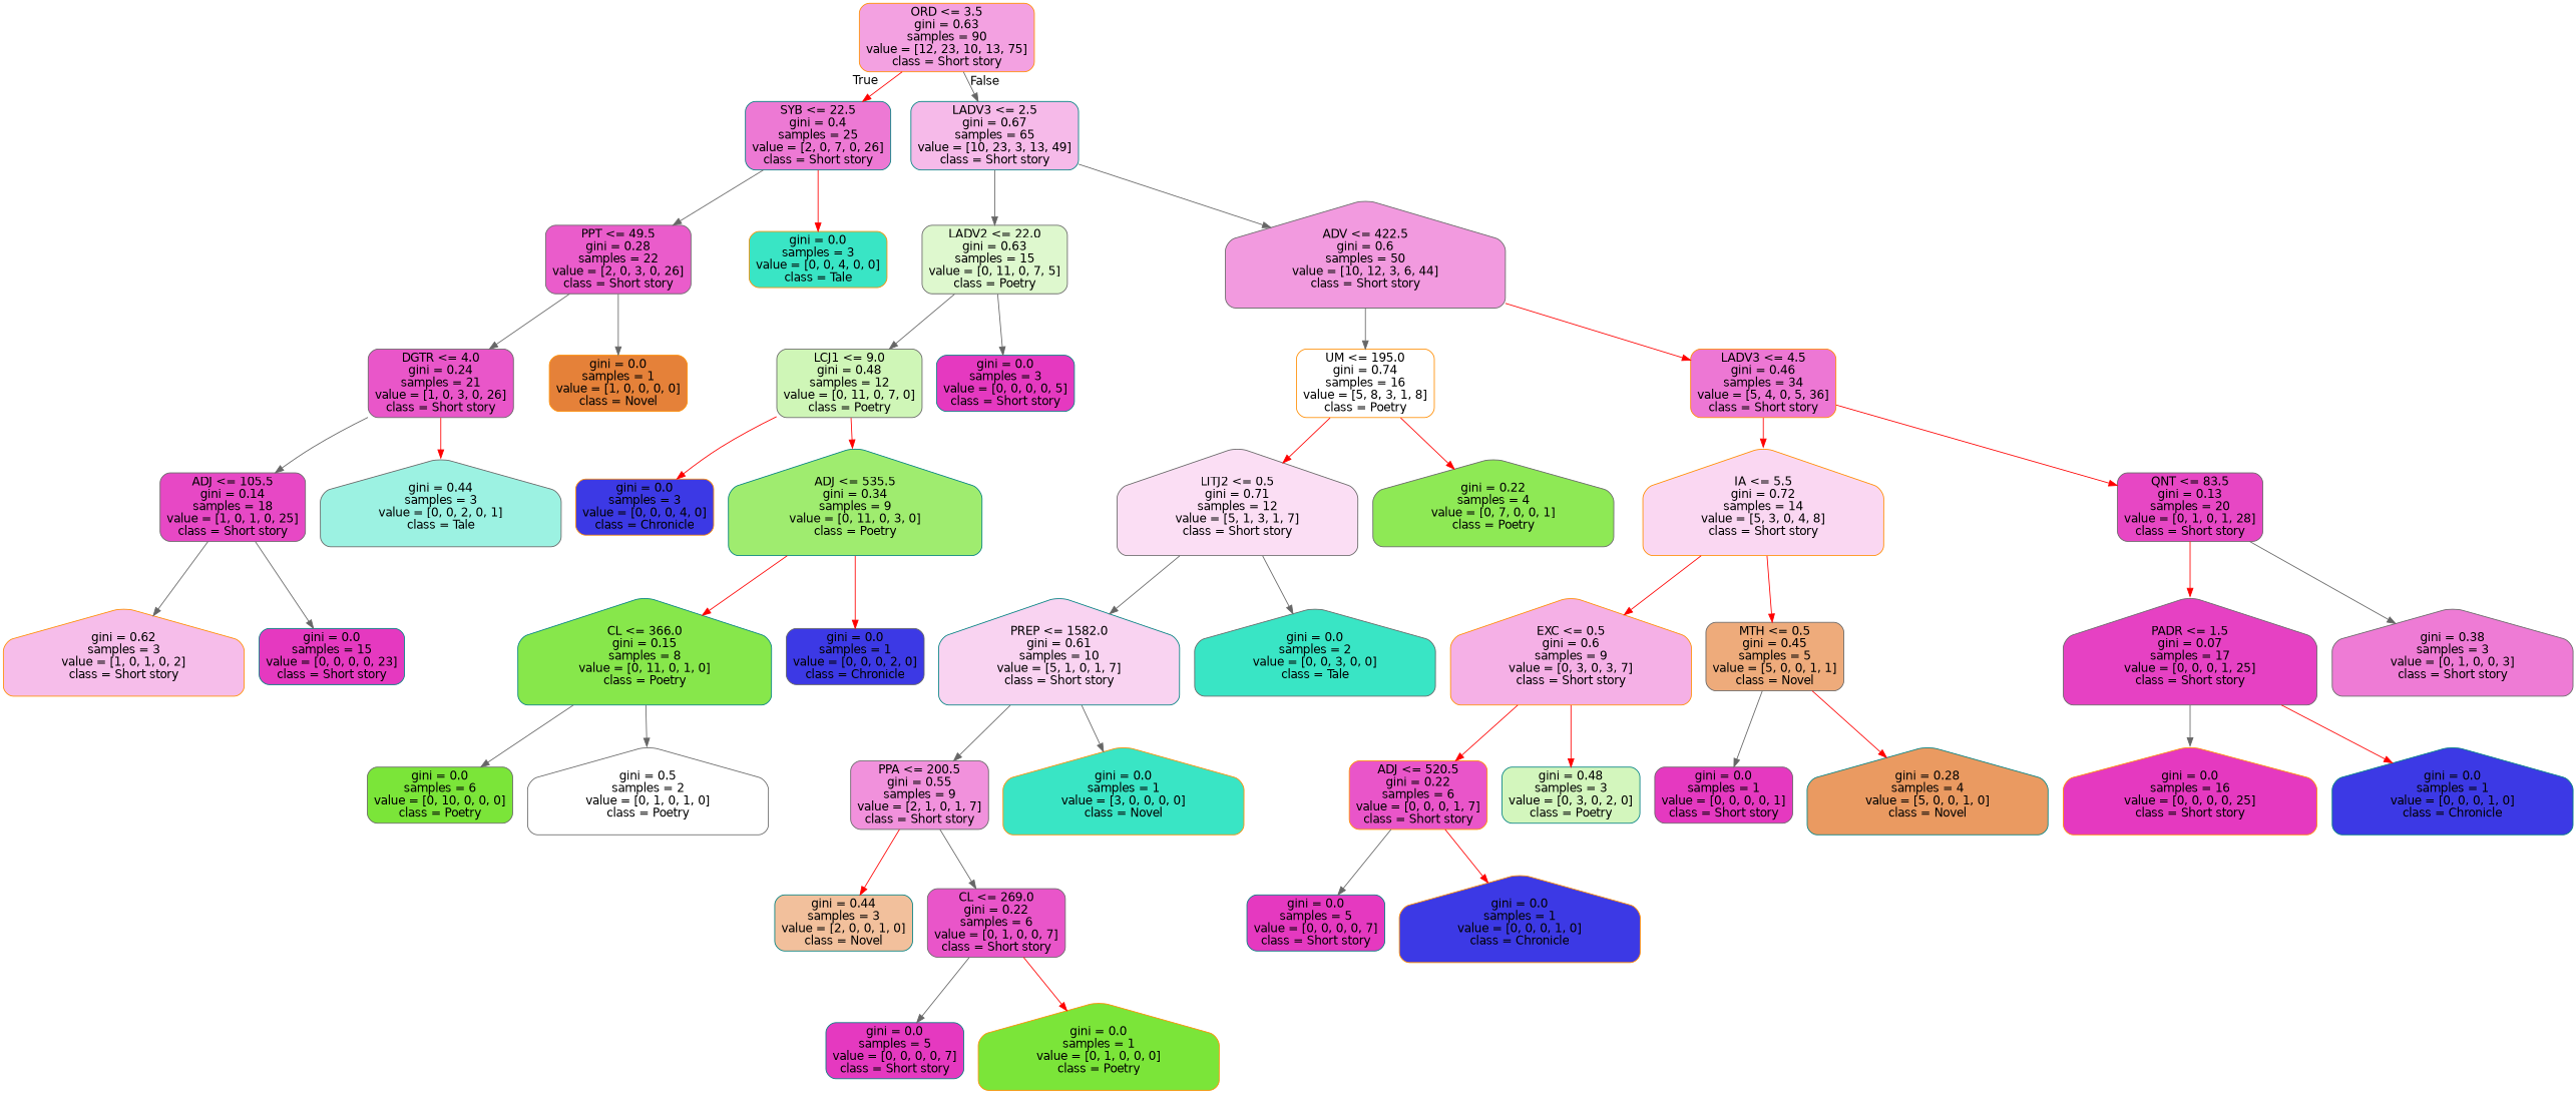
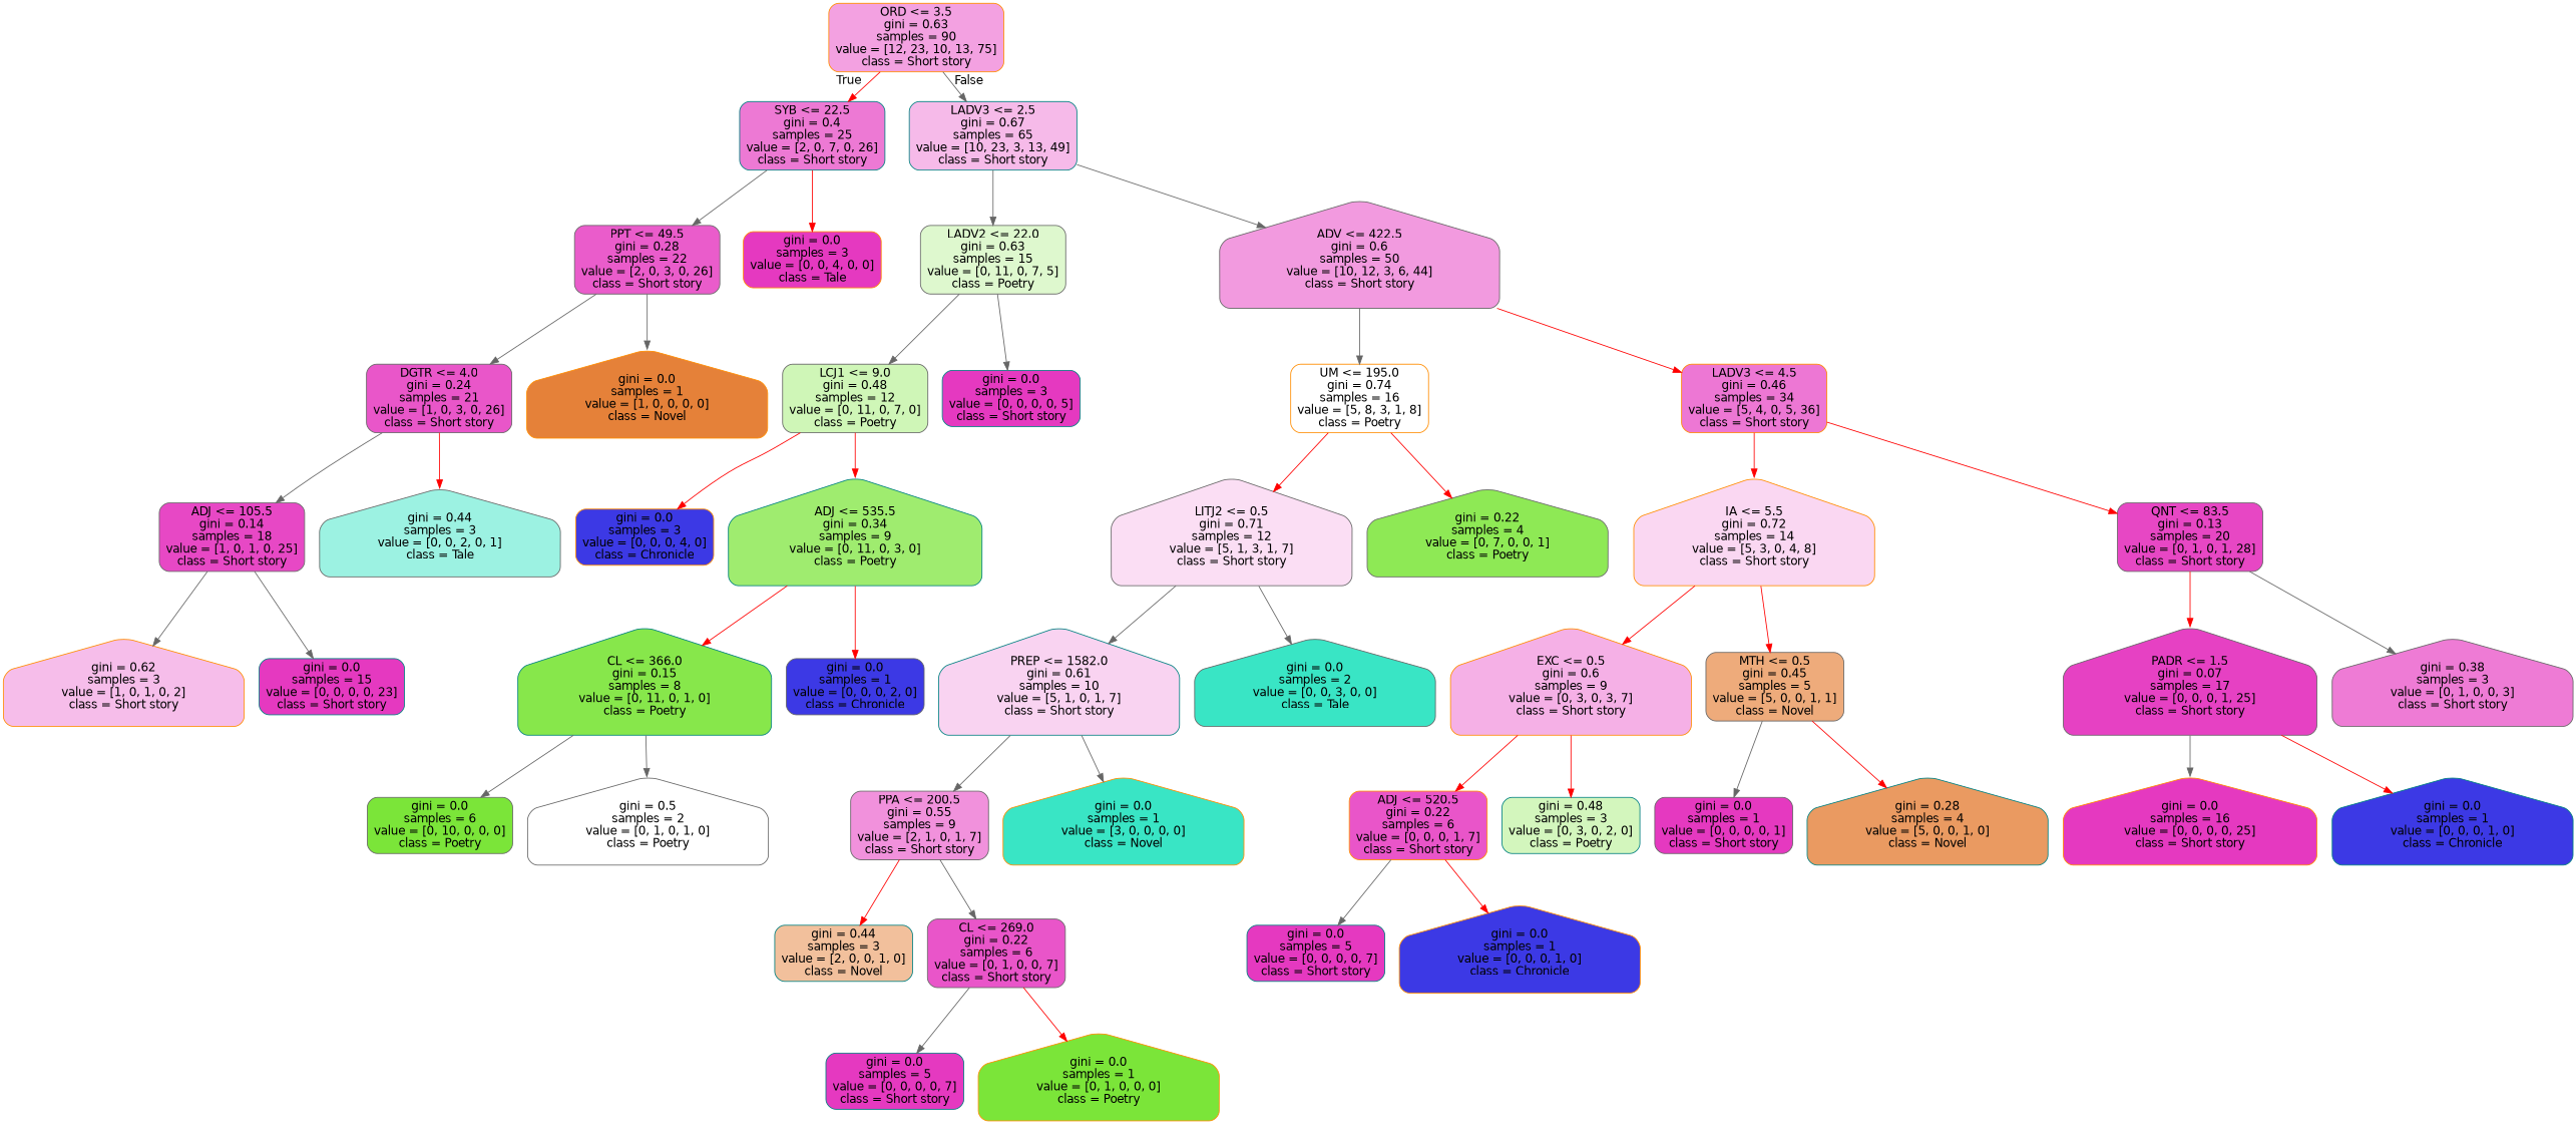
  digraph {
    node [color=gray40 fillcolor="#e539c0" fontname=helvetica shape=box style="filled, rounded"]
    edge [color=gray40 fontname=helvetica]
    n1 [color=darkorange fillcolor="#f3a1e1" label="ORD <= 3.5\ngini = 0.63\nsamples = 90\nvalue = [12, 23, 10, 13, 75]\nclass = Short story"]
    n2 [color=teal fillcolor="#ed79d4" label="SYB <= 22.5\ngini = 0.4\nsamples = 25\nvalue = [2, 0, 7, 0, 26]\nclass = Short story"]
    n3 [color=teal fillcolor="#f6bae9" label="LADV3 <= 2.5\ngini = 0.67\nsamples = 65\nvalue = [10, 23, 3, 13, 49]\nclass = Short story"]
    n4 [fillcolor="#ea5ccb" label="PPT <= 49.5\ngini = 0.28\nsamples = 22\nvalue = [2, 0, 3, 0, 26]\nclass = Short story"]
-   n5 [color=darkorange fillcolor="#39e5c5" label="gini = 0.0\nsamples = 3\nvalue = [0, 0, 4, 0, 0]\nclass = Tale"]
+   n5 [color=darkorange label="gini = 0.0\nsamples = 3\nvalue = [0, 0, 4, 0, 0]\nclass = Tale"]
    n6 [fillcolor="#def8ce" label="LADV2 <= 22.0\ngini = 0.63\nsamples = 15\nvalue = [0, 11, 0, 7, 5]\nclass = Poetry"]
    n7 [fillcolor="#f29adf" label="ADV <= 422.5\ngini = 0.6\nsamples = 50\nvalue = [10, 12, 3, 6, 44]\nclass = Short story" shape=house]
    n8 [fillcolor="#e956c9" label="DGTR <= 4.0\ngini = 0.24\nsamples = 21\nvalue = [1, 0, 3, 0, 26]\nclass = Short story"]
-   n9 [color=darkorange fillcolor="#e58139" label="gini = 0.0\nsamples = 1\nvalue = [1, 0, 0, 0, 0]\nclass = Novel"]
+   n9 [color=darkorange fillcolor="#e58139" label="gini = 0.0\nsamples = 1\nvalue = [1, 0, 0, 0, 0]\nclass = Novel" shape=house]
    n10 [fillcolor="#e748c5" label="ADJ <= 105.5\ngini = 0.14\nsamples = 18\nvalue = [1, 0, 1, 0, 25]\nclass = Short story"]
    n11 [fillcolor="#9cf2e2" label="gini = 0.44\nsamples = 3\nvalue = [0, 0, 2, 0, 1]\nclass = Tale" shape=house]
    n12 [color=darkorange fillcolor="#f6bdea" label="gini = 0.62\nsamples = 3\nvalue = [1, 0, 1, 0, 2]\nclass = Short story" shape=house]
    n13 [color=teal label="gini = 0.0\nsamples = 15\nvalue = [0, 0, 0, 0, 23]\nclass = Short story"]
    n14 [fillcolor="#cff6b7" label="LCJ1 <= 9.0\ngini = 0.48\nsamples = 12\nvalue = [0, 11, 0, 7, 0]\nclass = Poetry"]
    n15 [color=teal label="gini = 0.0\nsamples = 3\nvalue = [0, 0, 0, 0, 5]\nclass = Short story"]
    n16 [color=darkorange fillcolor="#ffffff" label="UM <= 195.0\ngini = 0.74\nsamples = 16\nvalue = [5, 8, 3, 1, 8]\nclass = Poetry"]
    n17 [color=darkorange fillcolor="#ed77d4" label="LADV3 <= 4.5\ngini = 0.46\nsamples = 34\nvalue = [5, 4, 0, 5, 36]\nclass = Short story"]
    n18 [color=darkorange fillcolor="#3c39e5" label="gini = 0.0\nsamples = 3\nvalue = [0, 0, 0, 4, 0]\nclass = Chronicle"]
    n19 [color=teal fillcolor="#9fec6f" label="ADJ <= 535.5\ngini = 0.34\nsamples = 9\nvalue = [0, 11, 0, 3, 0]\nclass = Poetry" shape=house]
    n20 [color=teal fillcolor="#87e74b" label="CL <= 366.0\ngini = 0.15\nsamples = 8\nvalue = [0, 11, 0, 1, 0]\nclass = Poetry" shape=house]
    n21 [fillcolor="#3c39e5" label="gini = 0.0\nsamples = 1\nvalue = [0, 0, 0, 2, 0]\nclass = Chronicle"]
    n22 [fillcolor="#7be539" label="gini = 0.0\nsamples = 6\nvalue = [0, 10, 0, 0, 0]\nclass = Poetry"]
    n23 [fillcolor="#ffffff" label="gini = 0.5\nsamples = 2\nvalue = [0, 1, 0, 1, 0]\nclass = Poetry" shape=house]
    n24 [fillcolor="#fbdef4" label="LITJ2 <= 0.5\ngini = 0.71\nsamples = 12\nvalue = [5, 1, 3, 1, 7]\nclass = Short story" shape=house]
    n25 [fillcolor="#8ee955" label="gini = 0.22\nsamples = 4\nvalue = [0, 7, 0, 0, 1]\nclass = Poetry" shape=house]
    n26 [color=darkorange fillcolor="#fad7f2" label="IA <= 5.5\ngini = 0.72\nsamples = 14\nvalue = [5, 3, 0, 4, 8]\nclass = Short story" shape=house]
    n27 [fillcolor="#e747c4" label="QNT <= 83.5\ngini = 0.13\nsamples = 20\nvalue = [0, 1, 0, 1, 28]\nclass = Short story"]
    n28 [color=teal fillcolor="#f9d3f1" label="PREP <= 1582.0\ngini = 0.61\nsamples = 10\nvalue = [5, 1, 0, 1, 7]\nclass = Short story" shape=house]
    n29 [fillcolor="#39e5c5" label="gini = 0.0\nsamples = 2\nvalue = [0, 0, 3, 0, 0]\nclass = Tale" shape=house]
    n30 [fillcolor="#f191dc" label="PPA <= 200.5\ngini = 0.55\nsamples = 9\nvalue = [2, 1, 0, 1, 7]\nclass = Short story"]
    n31 [color=darkorange fillcolor="#39e5c5" label="gini = 0.0\nsamples = 1\nvalue = [3, 0, 0, 0, 0]\nclass = Novel" shape=house]
    n32 [color=teal fillcolor="#f2c09c" label="gini = 0.44\nsamples = 3\nvalue = [2, 0, 0, 1, 0]\nclass = Novel"]
    n33 [fillcolor="#e955c9" label="CL <= 269.0\ngini = 0.22\nsamples = 6\nvalue = [0, 1, 0, 0, 7]\nclass = Short story"]
    n34 [color=teal label="gini = 0.0\nsamples = 5\nvalue = [0, 0, 0, 0, 7]\nclass = Short story"]
    n35 [color=darkorange fillcolor="#7be539" label="gini = 0.0\nsamples = 1\nvalue = [0, 1, 0, 0, 0]\nclass = Poetry" shape=house]
    n36 [color=darkorange fillcolor="#f5b0e6" label="EXC <= 0.5\ngini = 0.6\nsamples = 9\nvalue = [0, 3, 0, 3, 7]\nclass = Short story" shape=house]
    n37 [fillcolor="#eeab7b" label="MTH <= 0.5\ngini = 0.45\nsamples = 5\nvalue = [5, 0, 0, 1, 1]\nclass = Novel"]
    n38 [fillcolor="#e641c3" label="PADR <= 1.5\ngini = 0.07\nsamples = 17\nvalue = [0, 0, 0, 1, 25]\nclass = Short story" shape=house]
    n39 [fillcolor="#ee7bd5" label="gini = 0.38\nsamples = 3\nvalue = [0, 1, 0, 0, 3]\nclass = Short story" shape=house]
    n40 [color=darkorange fillcolor="#e955c9" label="ADJ <= 520.5\ngini = 0.22\nsamples = 6\nvalue = [0, 0, 0, 1, 7]\nclass = Short story"]
    n41 [color=teal fillcolor="#d3f6bd" label="gini = 0.48\nsamples = 3\nvalue = [0, 3, 0, 2, 0]\nclass = Poetry"]
    n42 [label="gini = 0.0\nsamples = 1\nvalue = [0, 0, 0, 0, 1]\nclass = Short story"]
    n43 [color=teal fillcolor="#ea9a61" label="gini = 0.28\nsamples = 4\nvalue = [5, 0, 0, 1, 0]\nclass = Novel" shape=house]
    n44 [color=teal label="gini = 0.0\nsamples = 5\nvalue = [0, 0, 0, 0, 7]\nclass = Short story"]
    n45 [color=darkorange fillcolor="#3c39e5" label="gini = 0.0\nsamples = 1\nvalue = [0, 0, 0, 1, 0]\nclass = Chronicle" shape=house]
    n46 [color=darkorange label="gini = 0.0\nsamples = 16\nvalue = [0, 0, 0, 0, 25]\nclass = Short story" shape=house]
    n47 [color=teal fillcolor="#3c39e5" label="gini = 0.0\nsamples = 1\nvalue = [0, 0, 0, 1, 0]\nclass = Chronicle" shape=house]
    n1 -> n2 [color=red headlabel=True labelangle=45 labeldistance=2.5]
    n1 -> n3 [headlabel=False labelangle=-45 labeldistance=2.5]
    n2 -> n4
    n2 -> n5 [color=red]
    n3 -> n6
    n3 -> n7
    n4 -> n8
    n4 -> n9
    n6 -> n14
    n6 -> n15
    n7 -> n16
    n7 -> n17 [color=red]
    n8 -> n10
    n8 -> n11 [color=red]
    n10 -> n12
    n10 -> n13
    n14 -> n18 [color=red]
    n14 -> n19 [color=red]
    n16 -> n24 [color=red]
    n16 -> n25 [color=red]
    n17 -> n26 [color=red]
    n17 -> n27 [color=red]
    n19 -> n20 [color=red]
    n19 -> n21 [color=red]
    n20 -> n22
    n20 -> n23
    n24 -> n28
    n24 -> n29
    n26 -> n36 [color=red]
    n26 -> n37 [color=red]
    n27 -> n38 [color=red]
    n27 -> n39
    n28 -> n30
    n28 -> n31
    n30 -> n32 [color=red]
    n30 -> n33
    n33 -> n34
    n33 -> n35 [color=red]
    n36 -> n40 [color=red]
    n36 -> n41 [color=red]
    n37 -> n42
    n37 -> n43 [color=red]
    n38 -> n46
    n38 -> n47 [color=red]
    n40 -> n44
    n40 -> n45 [color=red]
  }
